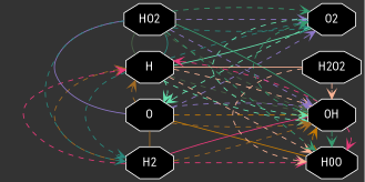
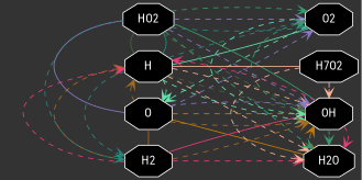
  digraph {
    bgcolor="#333333"
    fontcolor=white
    fontsize=16
    rankdir=LR
    ranksep=2
    fontname="Roboto Condensed"
    node [color=white fillcolor=black fontcolor=white fontname="Roboto Condensed" shape=octagon style=filled]
    edge [arrowhead=open color="#65E3AF" fontcolor=white fontname="Roboto Condensed" fontsize=12 style=dashed]
    H
    O
    H2
    HO2
    OH
    O2
-   H2O [label=H0O]
-   H2O2
+   H2O
+   H2O2 [label=H7O2]
    subgraph sub_1 {
      rank=source
      H
      O
      H2
      HO2
    }
    subgraph sub_2 {
      rank=max
      OH
      O2
      H2O
      H2O2
    }
    H -> O
    H -> H2 [color="#29887D"]
    H -> OH
    H -> OH [color="#486246"]
    H -> OH [color="#FBB495"]
    H -> O2 [arrowhead=none style=filled]
    H -> O2 [color="#29887D"]
    H -> H2O [color="#FBB495"]
    O -> H [color="#A46B22"]
    O -> H2 [arrowhead=none color="#A46B22" style=filled]
    O -> OH [color="#A46B22"]
    O -> OH [color="#C87C03"]
    O -> OH [color="#8D77C7"]
    O -> O2 [color="#8D77C7"]
    O -> H2O [arrowhead=none color="#C87C03" style=filled]
    H2 -> H [color="#A46B22"]
    H2 -> H [color="#EA3A7A"]
    H2 -> OH [color="#A46B22"]
    H2 -> OH [arrowhead=none color="#EA3A7A" style=filled]
    H2 -> H2O [color="#EA3A7A"]
    HO2 -> H [arrowhead=none color="#29887D" style=filled]
    HO2 -> H [arrowhead=none color="#486246" style=filled]
    HO2 -> O [arrowhead=none color="#8D77C7" style=filled]
    HO2 -> H2 [color="#29887D"]
    HO2 -> OH [color="#486246"]
    HO2 -> OH [color="#8D77C7"]
    HO2 -> OH [arrowhead=none color="#379B70" style=filled]
    HO2 -> O2 [color="#29887D"]
    HO2 -> O2 [color="#8D77C7"]
    HO2 -> O2 [color="#379B70"]
    HO2 -> H2O [color="#379B70"]
    OH -> H [color="#EA3A7A"]
    OH -> O2 [color="#379B70"]
    OH -> H2O [color="#EA3A7A"]
    OH -> H2O [color="#379B70"]
    O2 -> O
    O2 -> OH
    H2O -> OH [color="#C87C03"]
    H2O2 -> H [arrowhead=none color="#FBB495" style=filled]
    H2O2 -> OH [color="#FBB495"]
    H2O2 -> H2O [color="#FBB495"]
  }
